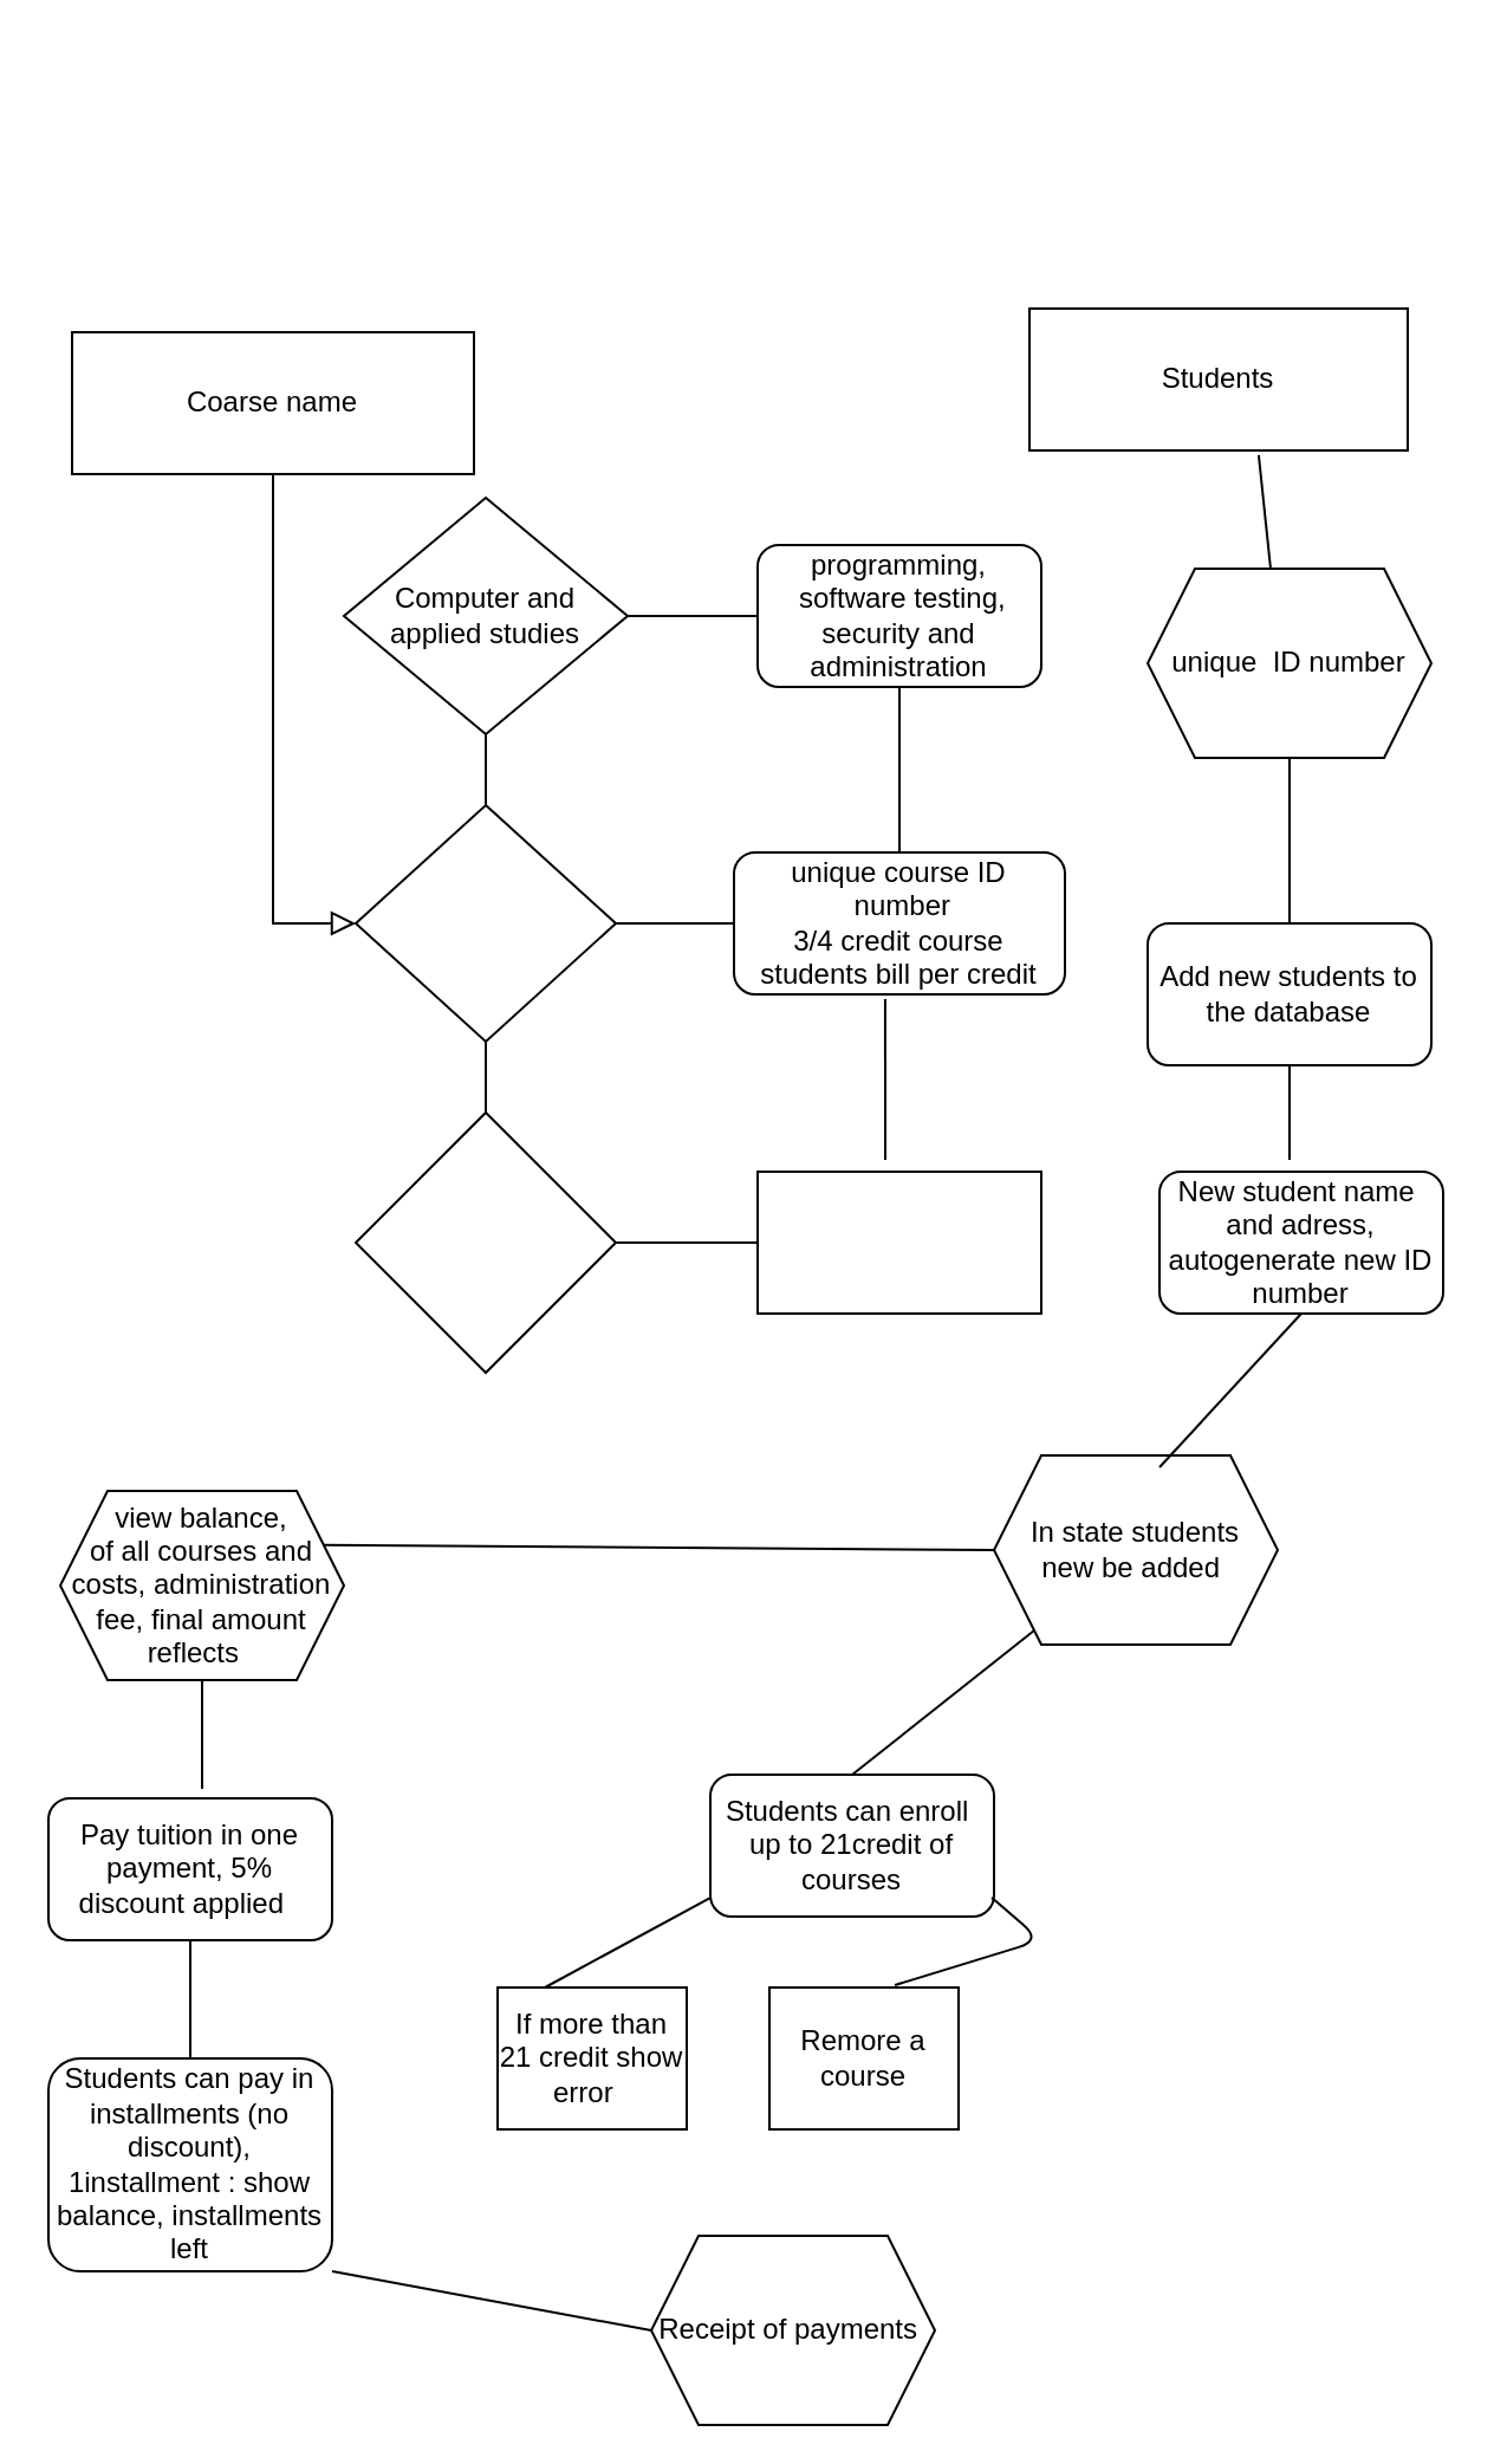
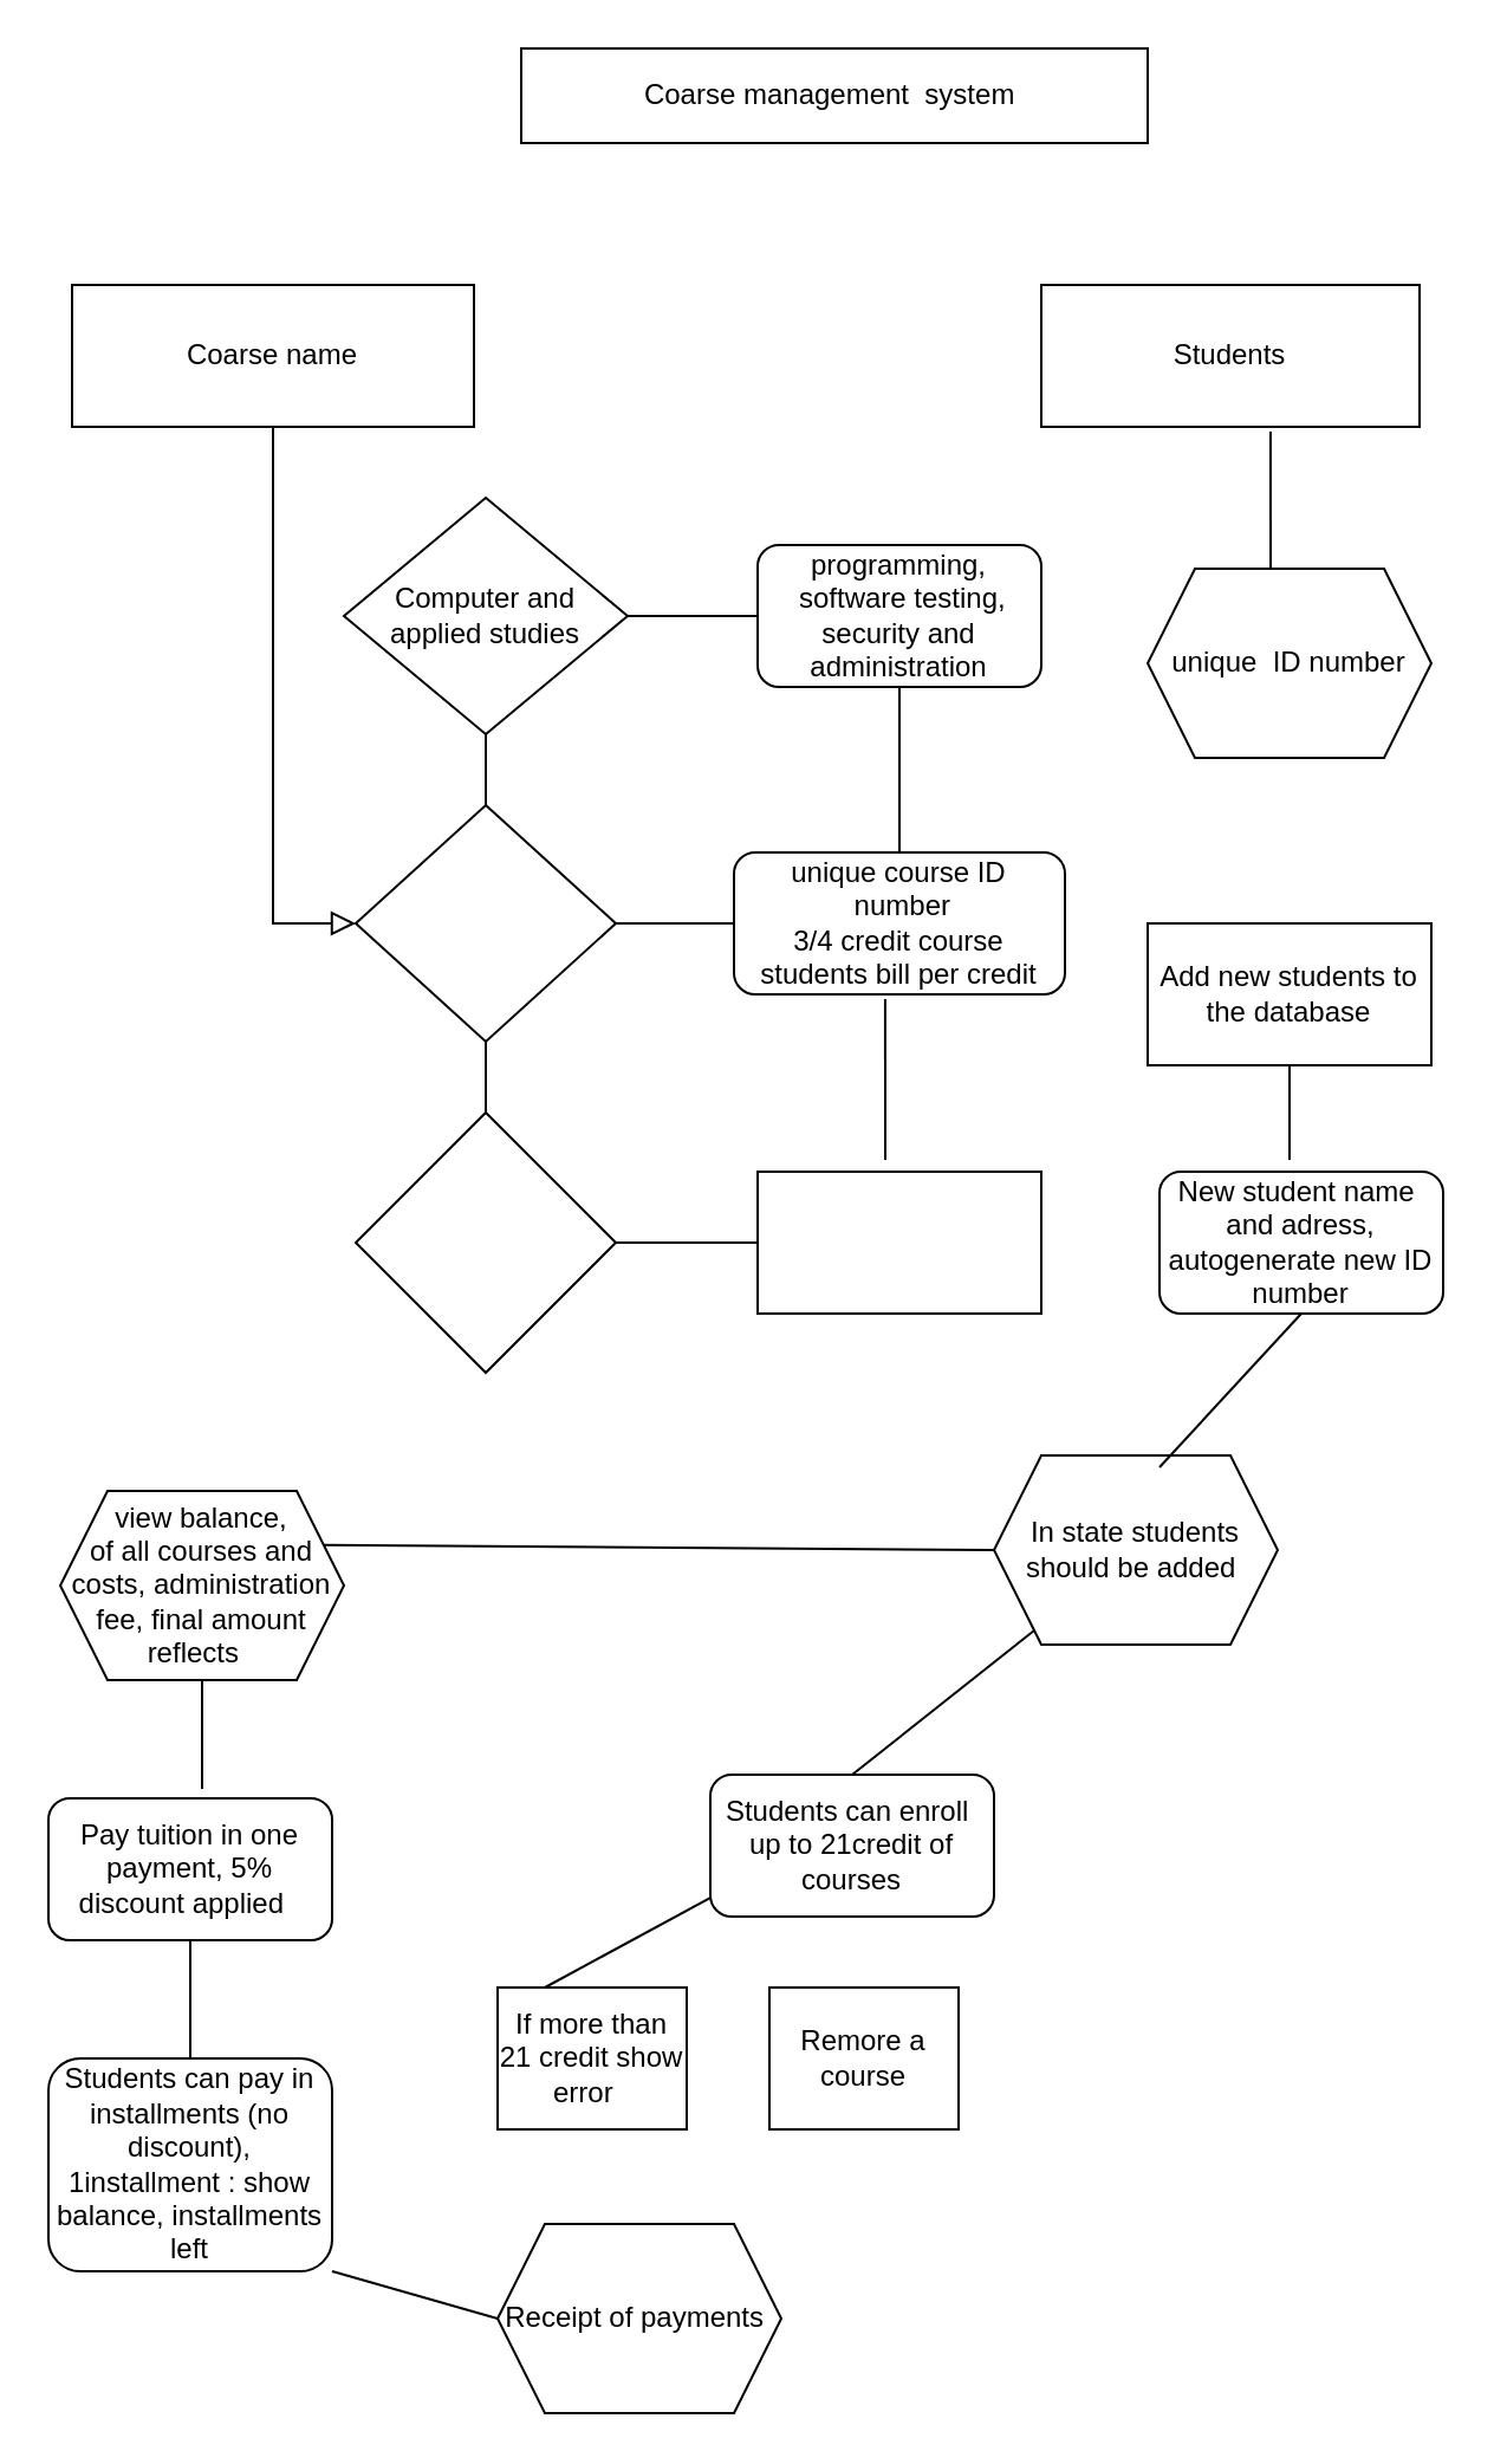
  <mxCell id="0" />
  <mxCell id="1" parent="0" />
  <mxCell id="2" value="unique course ID&lt;br&gt;&amp;nbsp;number&lt;br&gt;3/4 credit course&lt;br&gt;students bill per credit" style="rounded=1;whiteSpace=wrap;html=1;fontSize=12;glass=0;strokeWidth=1;shadow=0;" parent="1" vertex="1"><mxGeometry x="310" y="360" width="140" height="60" as="geometry" /></mxCell>
- <mxCell id="4" value="Coarse name&lt;br&gt;" style="rounded=0;whiteSpace=wrap;html=1;" vertex="1" parent="1"><mxGeometry x="30" y="140" width="170" height="60" as="geometry" /></mxCell>
+ <mxCell id="3" value="Coarse management &amp;nbsp;system&amp;nbsp;" style="rounded=0;whiteSpace=wrap;html=1;" vertex="1" parent="1"><mxGeometry x="220" y="20" width="265" height="40" as="geometry" /></mxCell>
+ <mxCell id="4" value="Coarse name&lt;br&gt;" style="rounded=0;whiteSpace=wrap;html=1;" vertex="1" parent="1"><mxGeometry x="30" y="120" width="170" height="60" as="geometry" /></mxCell>
  <mxCell id="5" value="" style="endArrow=none;html=1;exitX=1;exitY=0.5;exitDx=0;exitDy=0;entryX=0;entryY=0.5;entryDx=0;entryDy=0;" edge="1" parent="1"><mxGeometry width="50" height="50" relative="1" as="geometry"><mxPoint x="260" y="260" as="sourcePoint" /><mxPoint x="320" y="260" as="targetPoint" /></mxGeometry></mxCell>
  <mxCell id="6" value="" style="endArrow=none;html=1;exitX=1;exitY=0.5;exitDx=0;exitDy=0;entryX=0;entryY=0.5;entryDx=0;entryDy=0;" edge="1" parent="1" source="13" target="2"><mxGeometry width="50" height="50" relative="1" as="geometry"><mxPoint x="240" y="430" as="sourcePoint" /><mxPoint x="290" y="380" as="targetPoint" /></mxGeometry></mxCell>
- <mxCell id="7" value="Students" style="rounded=0;whiteSpace=wrap;html=1;" vertex="1" parent="1"><mxGeometry x="435" y="130" width="160" height="60" as="geometry" /></mxCell>
+ <mxCell id="7" value="Students" style="rounded=0;whiteSpace=wrap;html=1;" vertex="1" parent="1"><mxGeometry x="440" y="120" width="160" height="60" as="geometry" /></mxCell>
  <mxCell id="8" value="" style="rhombus;whiteSpace=wrap;html=1;" vertex="1" parent="1"><mxGeometry x="150" y="470" width="110" height="110" as="geometry" /></mxCell>
  <mxCell id="9" value="" style="rounded=0;whiteSpace=wrap;html=1;" vertex="1" parent="1"><mxGeometry x="320" y="495" width="120" height="60" as="geometry" /></mxCell>
  <mxCell id="10" value="" style="endArrow=none;html=1;exitX=1;exitY=0.5;exitDx=0;exitDy=0;entryX=0;entryY=0.5;entryDx=0;entryDy=0;" edge="1" parent="1" source="8" target="9"><mxGeometry width="50" height="50" relative="1" as="geometry"><mxPoint x="340" y="340" as="sourcePoint" /><mxPoint x="390" y="290" as="targetPoint" /></mxGeometry></mxCell>
  <mxCell id="11" value="Computer and applied studies" style="rhombus;whiteSpace=wrap;html=1;" vertex="1" parent="1"><mxGeometry x="145" y="210" width="120" height="100" as="geometry" /></mxCell>
  <mxCell id="12" value="programming, &amp;nbsp;software testing,&lt;br&gt;security and administration" style="rounded=1;whiteSpace=wrap;html=1;" vertex="1" parent="1"><mxGeometry x="320" y="230" width="120" height="60" as="geometry" /></mxCell>
  <mxCell id="13" value="" style="rhombus;whiteSpace=wrap;html=1;shadow=0;fontFamily=Helvetica;fontSize=12;align=center;strokeWidth=1;spacing=6;spacingTop=-4;" parent="1" vertex="1"><mxGeometry x="150" y="340" width="110" height="100" as="geometry" /></mxCell>
  <mxCell id="14" value="" style="rounded=0;html=1;jettySize=auto;orthogonalLoop=1;fontSize=11;endArrow=block;endFill=0;endSize=8;strokeWidth=1;shadow=0;labelBackgroundColor=none;edgeStyle=orthogonalEdgeStyle;" edge="1" parent="1" source="4" target="13"><mxGeometry relative="1" as="geometry"><mxPoint x="90" y="180" as="sourcePoint" /><mxPoint x="200" y="305.455" as="targetPoint" /><Array as="points"><mxPoint x="115" y="390" /></Array></mxGeometry></mxCell>
  <mxCell id="15" value="unique &amp;nbsp;ID number" style="shape=hexagon;perimeter=hexagonPerimeter2;whiteSpace=wrap;html=1;fixedSize=1;" vertex="1" parent="1"><mxGeometry x="485" y="240" width="120" height="80" as="geometry" /></mxCell>
  <mxCell id="16" value="" style="endArrow=none;html=1;entryX=0.606;entryY=1.033;entryDx=0;entryDy=0;entryPerimeter=0;" edge="1" parent="1" target="7"><mxGeometry width="50" height="50" relative="1" as="geometry"><mxPoint x="537" y="240" as="sourcePoint" /><mxPoint x="570" y="180" as="targetPoint" /></mxGeometry></mxCell>
  <mxCell id="17" value="" style="endArrow=none;html=1;entryX=0.5;entryY=1;entryDx=0;entryDy=0;exitX=0.5;exitY=0;exitDx=0;exitDy=0;" edge="1" parent="1" source="2" target="12"><mxGeometry width="50" height="50" relative="1" as="geometry"><mxPoint x="350" y="350" as="sourcePoint" /><mxPoint x="400" y="300" as="targetPoint" /></mxGeometry></mxCell>
  <mxCell id="18" value="" style="endArrow=none;html=1;entryX=0.457;entryY=1.033;entryDx=0;entryDy=0;entryPerimeter=0;" edge="1" parent="1" target="2"><mxGeometry width="50" height="50" relative="1" as="geometry"><mxPoint x="374" y="490" as="sourcePoint" /><mxPoint x="400" y="430" as="targetPoint" /></mxGeometry></mxCell>
- <mxCell id="19" value="" style="endArrow=none;html=1;entryX=0.5;entryY=1;entryDx=0;entryDy=0;" edge="1" parent="1" source="20" target="15"><mxGeometry width="50" height="50" relative="1" as="geometry"><mxPoint x="545" y="380" as="sourcePoint" /><mxPoint x="640" y="370" as="targetPoint" /></mxGeometry></mxCell>
- <mxCell id="20" value="Add new students to the database" style="whiteSpace=wrap;html=1;rounded=1;" vertex="1" parent="1"><mxGeometry x="485" y="390" width="120" height="60" as="geometry" /></mxCell>
+ <mxCell id="20" value="Add new students to the database" style="rounded=0;whiteSpace=wrap;html=1;" vertex="1" parent="1"><mxGeometry x="485" y="390" width="120" height="60" as="geometry" /></mxCell>
  <mxCell id="21" value="" style="endArrow=none;html=1;entryX=0.5;entryY=1;entryDx=0;entryDy=0;exitX=0.5;exitY=0;exitDx=0;exitDy=0;" edge="1" parent="1" source="8" target="13"><mxGeometry width="50" height="50" relative="1" as="geometry"><mxPoint x="180" y="480" as="sourcePoint" /><mxPoint x="230" y="430" as="targetPoint" /></mxGeometry></mxCell>
  <mxCell id="22" value="" style="endArrow=none;html=1;entryX=0.5;entryY=1;entryDx=0;entryDy=0;exitX=0.5;exitY=0;exitDx=0;exitDy=0;" edge="1" parent="1" source="13" target="11"><mxGeometry width="50" height="50" relative="1" as="geometry"><mxPoint x="340" y="410" as="sourcePoint" /><mxPoint x="390" y="360" as="targetPoint" /></mxGeometry></mxCell>
  <mxCell id="23" value="New student name&amp;nbsp;&lt;br&gt;and adress,&lt;br&gt;autogenerate new ID number" style="rounded=1;whiteSpace=wrap;html=1;" vertex="1" parent="1"><mxGeometry x="490" y="495" width="120" height="60" as="geometry" /></mxCell>
  <mxCell id="24" value="" style="endArrow=none;html=1;entryX=0.5;entryY=1;entryDx=0;entryDy=0;" edge="1" parent="1" target="20"><mxGeometry width="50" height="50" relative="1" as="geometry"><mxPoint x="545" y="490" as="sourcePoint" /><mxPoint x="570" y="450" as="targetPoint" /></mxGeometry></mxCell>
- <mxCell id="25" value="In state students&lt;br&gt;new be added&amp;nbsp;" style="shape=hexagon;perimeter=hexagonPerimeter2;whiteSpace=wrap;html=1;fixedSize=1;" vertex="1" parent="1"><mxGeometry x="420" y="615" width="120" height="80" as="geometry" /></mxCell>
+ <mxCell id="25" value="In state students&lt;br&gt;should be added&amp;nbsp;" style="shape=hexagon;perimeter=hexagonPerimeter2;whiteSpace=wrap;html=1;fixedSize=1;" vertex="1" parent="1"><mxGeometry x="420" y="615" width="120" height="80" as="geometry" /></mxCell>
  <mxCell id="26" value="" style="endArrow=none;html=1;entryX=0.5;entryY=1;entryDx=0;entryDy=0;" edge="1" parent="1" target="23"><mxGeometry width="50" height="50" relative="1" as="geometry"><mxPoint x="490" y="620" as="sourcePoint" /><mxPoint x="540" y="570" as="targetPoint" /></mxGeometry></mxCell>
  <mxCell id="27" value="Students can enroll&amp;nbsp;&lt;br&gt;up to 21credit of courses" style="rounded=1;whiteSpace=wrap;html=1;" vertex="1" parent="1"><mxGeometry x="300" y="750" width="120" height="60" as="geometry" /></mxCell>
  <mxCell id="28" value="" style="endArrow=none;html=1;" edge="1" parent="1" target="25"><mxGeometry width="50" height="50" relative="1" as="geometry"><mxPoint x="360" y="750" as="sourcePoint" /><mxPoint x="410" y="700" as="targetPoint" /></mxGeometry></mxCell>
  <mxCell id="29" value="If more than 21 credit show error &amp;nbsp;" style="rounded=0;whiteSpace=wrap;html=1;" vertex="1" parent="1"><mxGeometry x="210" y="840" width="80" height="60" as="geometry" /></mxCell>
  <mxCell id="30" value="Remore a course" style="rounded=0;whiteSpace=wrap;html=1;" vertex="1" parent="1"><mxGeometry x="325" y="840" width="80" height="60" as="geometry" /></mxCell>
  <mxCell id="31" value="" style="endArrow=none;html=1;entryX=0;entryY=0.867;entryDx=0;entryDy=0;entryPerimeter=0;" edge="1" parent="1" target="27"><mxGeometry width="50" height="50" relative="1" as="geometry"><mxPoint x="230" y="840" as="sourcePoint" /><mxPoint x="290" y="800" as="targetPoint" /></mxGeometry></mxCell>
- <mxCell id="32" value="" style="endArrow=none;html=1;entryX=0.992;entryY=0.867;entryDx=0;entryDy=0;exitX=0.663;exitY=-0.017;exitDx=0;exitDy=0;exitPerimeter=0;entryPerimeter=0;" edge="1" parent="1" source="30" target="27"><mxGeometry width="50" height="50" relative="1" as="geometry"><mxPoint x="430" y="840" as="sourcePoint" /><mxPoint x="480" y="790" as="targetPoint" /><Array as="points"><mxPoint x="440" y="820" /></Array></mxGeometry></mxCell>
  <mxCell id="33" value="view balance,&lt;br&gt;of all courses and costs, administration fee, final amount reflects &amp;nbsp;" style="shape=hexagon;perimeter=hexagonPerimeter2;whiteSpace=wrap;html=1;fixedSize=1;" vertex="1" parent="1"><mxGeometry x="25" y="630" width="120" height="80" as="geometry" /></mxCell>
  <mxCell id="34" value="" style="endArrow=none;html=1;exitX=1;exitY=0.25;exitDx=0;exitDy=0;entryX=0;entryY=0.5;entryDx=0;entryDy=0;" edge="1" parent="1" source="33" target="25"><mxGeometry width="50" height="50" relative="1" as="geometry"><mxPoint x="220" y="700" as="sourcePoint" /><mxPoint x="270" y="650" as="targetPoint" /></mxGeometry></mxCell>
  <mxCell id="35" value="Pay tuition in one payment, 5% discount applied &amp;nbsp;" style="rounded=1;whiteSpace=wrap;html=1;" vertex="1" parent="1"><mxGeometry x="20" y="760" width="120" height="60" as="geometry" /></mxCell>
  <mxCell id="36" value="" style="endArrow=none;html=1;entryX=0.5;entryY=1;entryDx=0;entryDy=0;" edge="1" parent="1" target="33"><mxGeometry width="50" height="50" relative="1" as="geometry"><mxPoint x="85" y="756" as="sourcePoint" /><mxPoint x="110" y="710" as="targetPoint" /></mxGeometry></mxCell>
  <mxCell id="37" value="Students can pay in installments (no discount),&lt;br&gt;1installment : show balance, installments left" style="rounded=1;whiteSpace=wrap;html=1;" vertex="1" parent="1"><mxGeometry x="20" y="870" width="120" height="90" as="geometry" /></mxCell>
  <mxCell id="38" value="" style="endArrow=none;html=1;entryX=0.5;entryY=1;entryDx=0;entryDy=0;exitX=0.5;exitY=0;exitDx=0;exitDy=0;" edge="1" parent="1" source="37" target="35"><mxGeometry width="50" height="50" relative="1" as="geometry"><mxPoint x="50" y="870" as="sourcePoint" /><mxPoint x="100" y="820" as="targetPoint" /></mxGeometry></mxCell>
- <mxCell id="39" value="Receipt of payments&amp;nbsp;" style="shape=hexagon;perimeter=hexagonPerimeter2;whiteSpace=wrap;html=1;fixedSize=1;" vertex="1" parent="1"><mxGeometry x="275" y="945" width="120" height="80" as="geometry" /></mxCell>
+ <mxCell id="39" value="Receipt of payments&amp;nbsp;" style="shape=hexagon;perimeter=hexagonPerimeter2;whiteSpace=wrap;html=1;fixedSize=1;" vertex="1" parent="1"><mxGeometry x="210" y="940" width="120" height="80" as="geometry" /></mxCell>
  <mxCell id="40" value="" style="endArrow=none;html=1;exitX=1;exitY=1;exitDx=0;exitDy=0;entryX=0;entryY=0.5;entryDx=0;entryDy=0;" edge="1" parent="1" source="37" target="39"><mxGeometry width="50" height="50" relative="1" as="geometry"><mxPoint x="150" y="990" as="sourcePoint" /><mxPoint x="200" y="940" as="targetPoint" /></mxGeometry></mxCell>
